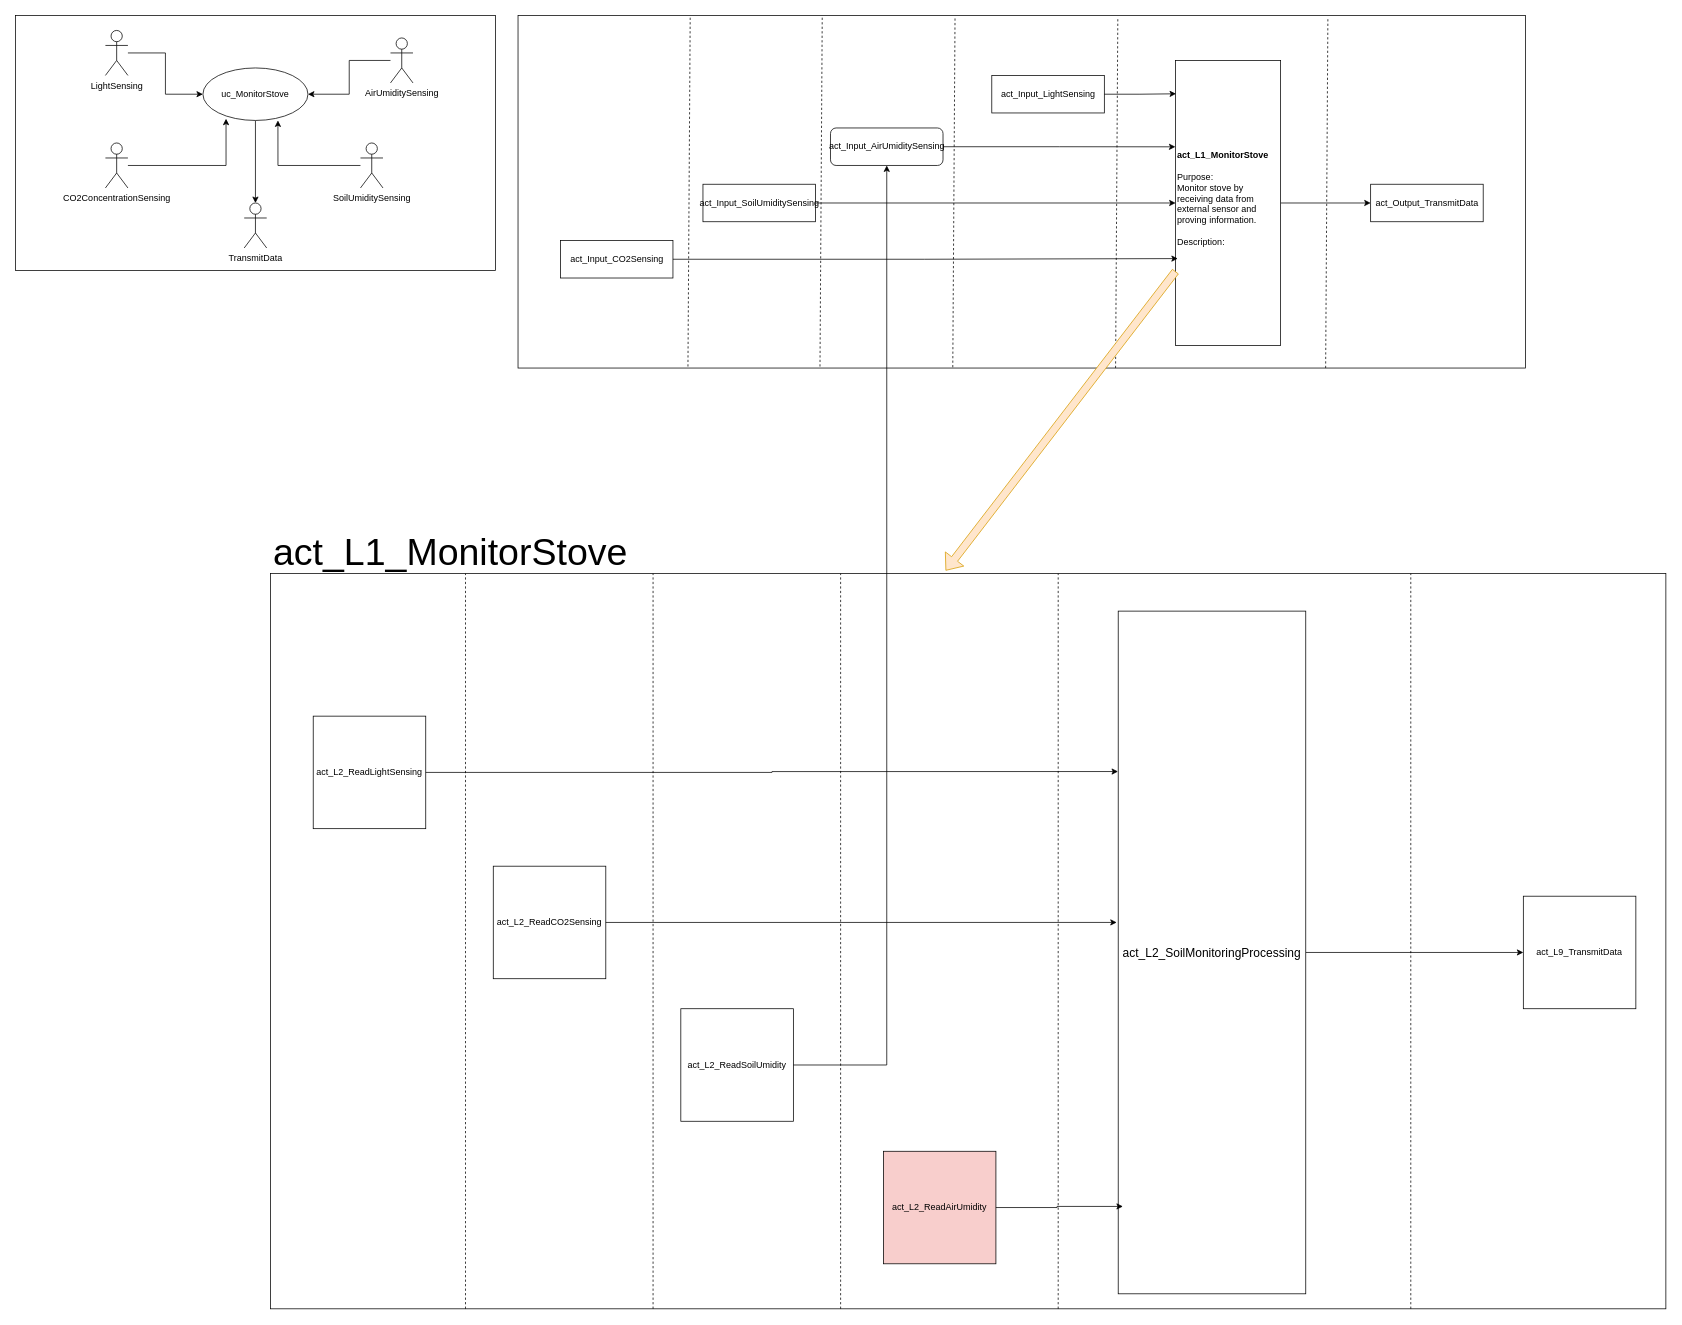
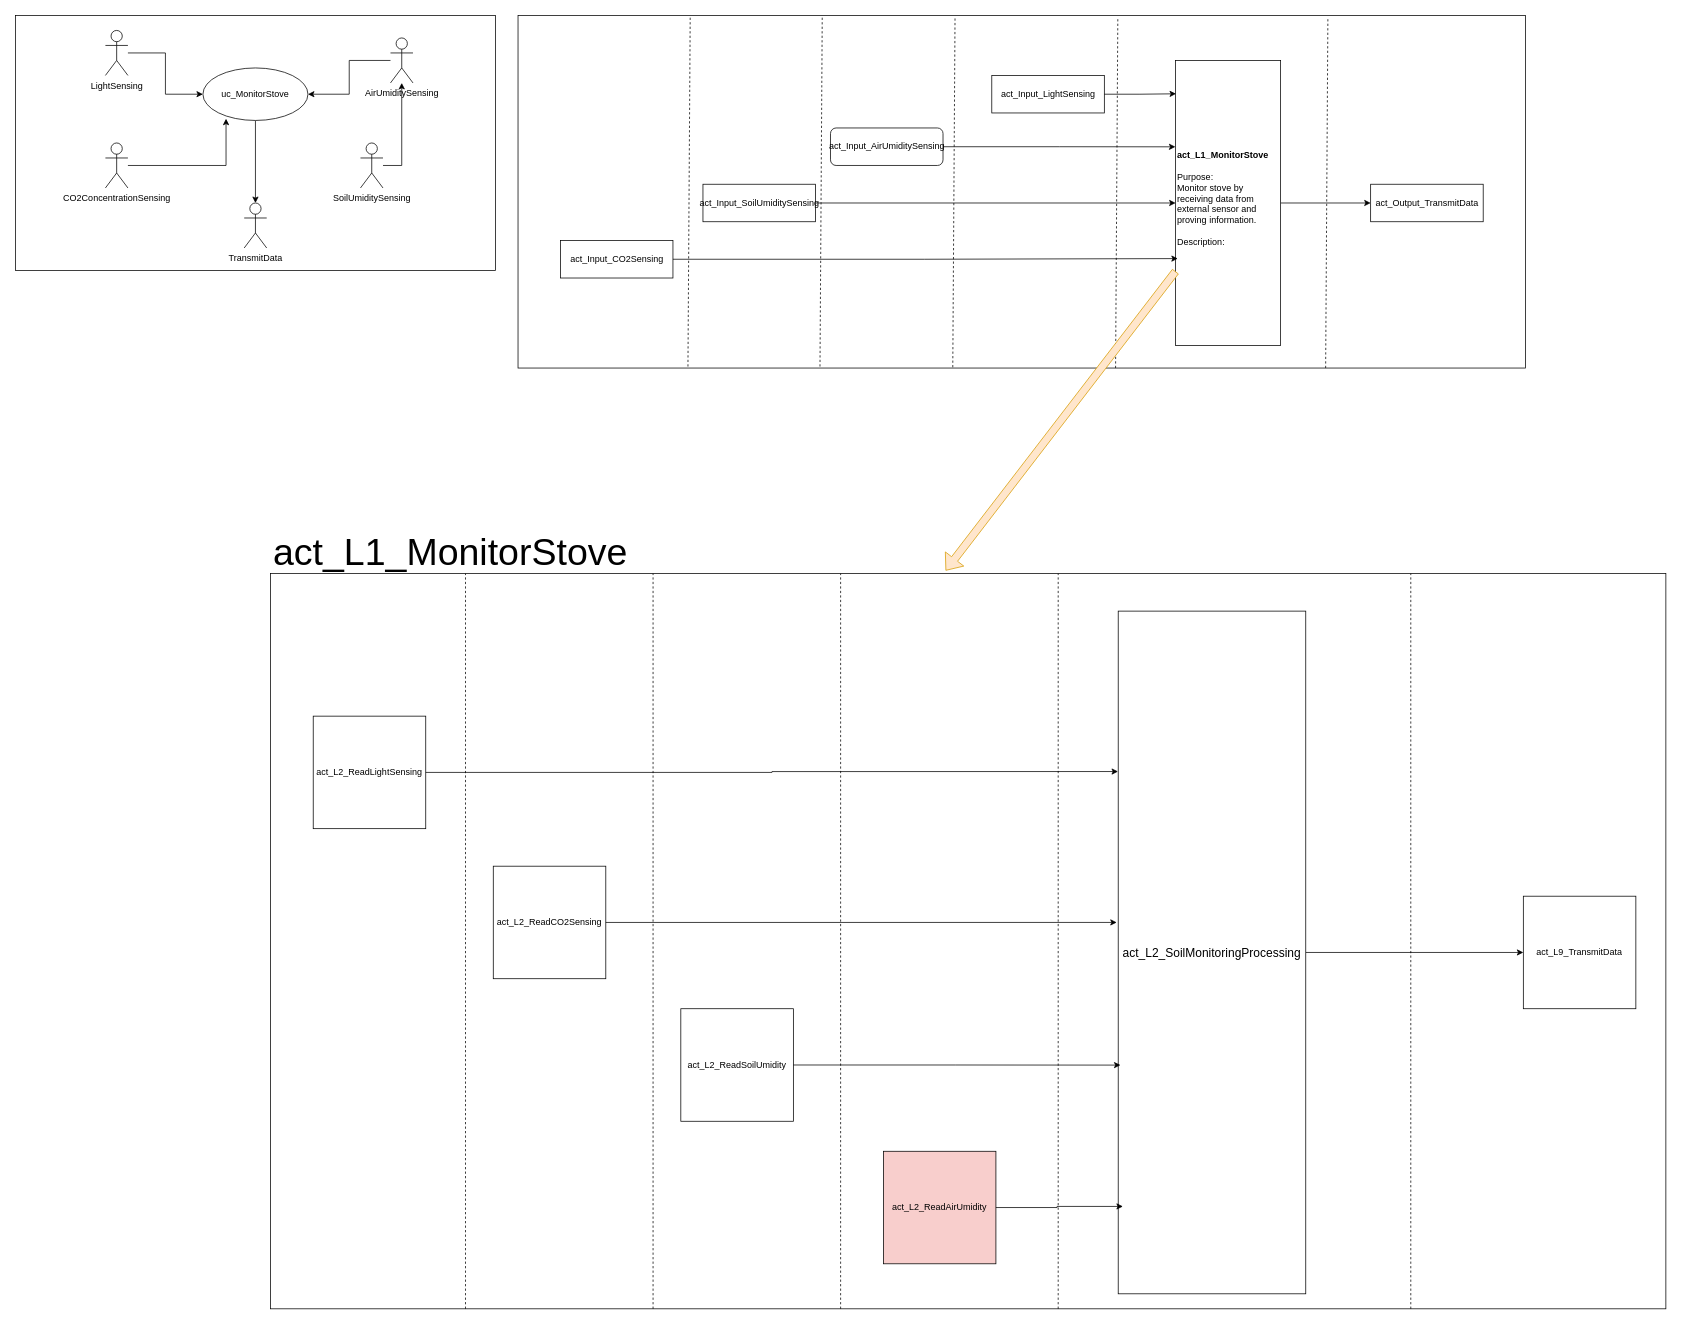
  <mxCell id="0" />
  <mxCell id="1" parent="0" />
  <mxCell id="2" value="" style="group" parent="1" vertex="1" connectable="0"><mxGeometry x="20" y="20" width="640" height="340" as="geometry" /></mxCell>
  <mxCell id="3" value="" style="rounded=0;whiteSpace=wrap;html=1;" parent="2" vertex="1"><mxGeometry width="640" height="340" as="geometry" /></mxCell>
  <mxCell id="4" value="" style="edgeStyle=orthogonalEdgeStyle;rounded=0;orthogonalLoop=1;jettySize=auto;html=1;" parent="2" source="5" target="14" edge="1"><mxGeometry relative="1" as="geometry" /></mxCell>
  <mxCell id="5" value="uc_MonitorStove" style="ellipse;whiteSpace=wrap;html=1;" parent="2" vertex="1"><mxGeometry x="250" y="70" width="140" height="70" as="geometry" /></mxCell>
  <mxCell id="6" value="" style="edgeStyle=orthogonalEdgeStyle;rounded=0;orthogonalLoop=1;jettySize=auto;html=1;" parent="2" source="7" target="5" edge="1"><mxGeometry relative="1" as="geometry" /></mxCell>
  <mxCell id="7" value="LightSensing" style="shape=umlActor;verticalLabelPosition=bottom;verticalAlign=top;html=1;" parent="2" vertex="1"><mxGeometry x="120" y="20" width="30" height="60" as="geometry" /></mxCell>
  <mxCell id="8" value="" style="edgeStyle=orthogonalEdgeStyle;rounded=0;orthogonalLoop=1;jettySize=auto;html=1;" parent="2" source="9" target="5" edge="1"><mxGeometry relative="1" as="geometry" /></mxCell>
  <mxCell id="9" value="AirUmiditySensing" style="shape=umlActor;verticalLabelPosition=bottom;verticalAlign=top;html=1;" parent="2" vertex="1"><mxGeometry x="500" y="30" width="30" height="60" as="geometry" /></mxCell>
  <mxCell id="10" style="edgeStyle=orthogonalEdgeStyle;rounded=0;orthogonalLoop=1;jettySize=auto;html=1;entryX=0.22;entryY=0.967;entryDx=0;entryDy=0;entryPerimeter=0;" parent="2" source="11" target="5" edge="1"><mxGeometry relative="1" as="geometry" /></mxCell>
  <mxCell id="11" value="CO2ConcentrationSensing" style="shape=umlActor;verticalLabelPosition=bottom;verticalAlign=top;html=1;" parent="2" vertex="1"><mxGeometry x="120" y="170" width="30" height="60" as="geometry" /></mxCell>
  <mxCell id="12" value="SoilUmiditySensing" style="shape=umlActor;verticalLabelPosition=bottom;verticalAlign=top;html=1;" parent="2" vertex="1"><mxGeometry x="460" y="170" width="30" height="60" as="geometry" /></mxCell>
- <mxCell id="13" style="edgeStyle=orthogonalEdgeStyle;rounded=0;orthogonalLoop=1;jettySize=auto;html=1;entryX=0.714;entryY=1;entryDx=0;entryDy=0;entryPerimeter=0;" parent="2" source="12" target="5" edge="1"><mxGeometry relative="1" as="geometry" /></mxCell>
+ <mxCell id="13" style="edgeStyle=orthogonalEdgeStyle;rounded=0;orthogonalLoop=1;jettySize=auto;html=1;" parent="2" source="12" target="9" edge="1"><mxGeometry relative="1" as="geometry" /></mxCell>
  <mxCell id="14" value="TransmitData" style="shape=umlActor;verticalLabelPosition=bottom;verticalAlign=top;html=1;" parent="2" vertex="1"><mxGeometry x="305" y="250" width="30" height="60" as="geometry" /></mxCell>
  <mxCell id="15" value="" style="group" parent="1" vertex="1" connectable="0"><mxGeometry x="690" y="20" width="1343" height="470" as="geometry" /></mxCell>
  <mxCell id="16" value="" style="rounded=0;whiteSpace=wrap;html=1;" parent="15" vertex="1"><mxGeometry width="1343" height="470" as="geometry" /></mxCell>
  <mxCell id="17" style="edgeStyle=orthogonalEdgeStyle;rounded=0;orthogonalLoop=1;jettySize=auto;html=1;exitX=1;exitY=0.5;exitDx=0;exitDy=0;entryX=0;entryY=0.5;entryDx=0;entryDy=0;" parent="15" source="18" target="27" edge="1"><mxGeometry relative="1" as="geometry" /></mxCell>
  <mxCell id="18" value="&lt;h4&gt;act_L1_MonitorStove&lt;br&gt;&lt;/h4&gt;&lt;div&gt;Purpose:&lt;/div&gt;&lt;div&gt;Monitor stove by receiving data from external sensor and proving information.&lt;/div&gt;&lt;div&gt;&lt;br&gt;&lt;/div&gt;&lt;div&gt;Description:&lt;/div&gt;&lt;div&gt;&lt;br&gt;&lt;/div&gt;&lt;div&gt;&lt;br&gt;&lt;/div&gt;" style="html=1;whiteSpace=wrap;align=left;rotation=0;" parent="15" vertex="1"><mxGeometry x="876.5" y="60" width="140" height="380" as="geometry" /></mxCell>
  <mxCell id="19" value="act_Input_AirUmiditySensing" style="html=1;whiteSpace=wrap;rounded=1;" parent="15" vertex="1"><mxGeometry x="416.5" y="150" width="150" height="50" as="geometry" /></mxCell>
  <mxCell id="20" value="act_Input_LightSensing" style="html=1;whiteSpace=wrap;" parent="15" vertex="1"><mxGeometry x="631.5" y="80" width="150" height="50" as="geometry" /></mxCell>
  <mxCell id="21" style="edgeStyle=orthogonalEdgeStyle;rounded=0;orthogonalLoop=1;jettySize=auto;html=1;exitX=1;exitY=0.5;exitDx=0;exitDy=0;entryX=0;entryY=0.5;entryDx=0;entryDy=0;" parent="15" source="22" target="18" edge="1"><mxGeometry relative="1" as="geometry" /></mxCell>
  <mxCell id="22" value="act_Input_SoilUmiditySensing" style="html=1;whiteSpace=wrap;" parent="15" vertex="1"><mxGeometry x="246.5" y="225" width="150" height="50" as="geometry" /></mxCell>
  <mxCell id="23" value="act_Input_CO2Sensing" style="html=1;whiteSpace=wrap;" parent="15" vertex="1"><mxGeometry x="56.5" y="300" width="150" height="50" as="geometry" /></mxCell>
  <mxCell id="24" style="edgeStyle=orthogonalEdgeStyle;rounded=0;orthogonalLoop=1;jettySize=auto;html=1;exitX=1;exitY=0.5;exitDx=0;exitDy=0;entryX=0.021;entryY=0.695;entryDx=0;entryDy=0;entryPerimeter=0;" parent="15" source="23" target="18" edge="1"><mxGeometry relative="1" as="geometry" /></mxCell>
  <mxCell id="25" style="edgeStyle=orthogonalEdgeStyle;rounded=0;orthogonalLoop=1;jettySize=auto;html=1;exitX=1;exitY=0.5;exitDx=0;exitDy=0;entryX=0.004;entryY=0.117;entryDx=0;entryDy=0;entryPerimeter=0;" parent="15" source="20" target="18" edge="1"><mxGeometry relative="1" as="geometry" /></mxCell>
  <mxCell id="26" style="edgeStyle=orthogonalEdgeStyle;rounded=0;orthogonalLoop=1;jettySize=auto;html=1;exitX=1;exitY=0.5;exitDx=0;exitDy=0;entryX=-0.002;entryY=0.303;entryDx=0;entryDy=0;entryPerimeter=0;" parent="15" source="19" target="18" edge="1"><mxGeometry relative="1" as="geometry" /></mxCell>
  <mxCell id="27" value="act_Output_TransmitData" style="html=1;whiteSpace=wrap;" parent="15" vertex="1"><mxGeometry x="1136.5" y="225" width="150" height="50" as="geometry" /></mxCell>
  <mxCell id="28" value="" style="endArrow=none;dashed=1;html=1;rounded=0;" parent="15" edge="1"><mxGeometry width="50" height="50" relative="1" as="geometry"><mxPoint x="226.5" y="468" as="sourcePoint" /><mxPoint x="229.5" as="targetPoint" /></mxGeometry></mxCell>
  <mxCell id="29" value="" style="endArrow=none;dashed=1;html=1;rounded=0;" parent="15" edge="1"><mxGeometry width="50" height="50" relative="1" as="geometry"><mxPoint x="402.5" y="468" as="sourcePoint" /><mxPoint x="405.5" as="targetPoint" /></mxGeometry></mxCell>
  <mxCell id="30" value="" style="endArrow=none;dashed=1;html=1;rounded=0;" parent="15" edge="1"><mxGeometry width="50" height="50" relative="1" as="geometry"><mxPoint x="579.5" y="469" as="sourcePoint" /><mxPoint x="582.5" y="1" as="targetPoint" /></mxGeometry></mxCell>
  <mxCell id="31" value="" style="endArrow=none;dashed=1;html=1;rounded=0;" parent="15" edge="1"><mxGeometry width="50" height="50" relative="1" as="geometry"><mxPoint x="796.5" y="470" as="sourcePoint" /><mxPoint x="799.5" y="2" as="targetPoint" /></mxGeometry></mxCell>
  <mxCell id="32" value="" style="endArrow=none;dashed=1;html=1;rounded=0;" parent="15" edge="1"><mxGeometry width="50" height="50" relative="1" as="geometry"><mxPoint x="1076.5" y="470" as="sourcePoint" /><mxPoint x="1079.5" y="2" as="targetPoint" /></mxGeometry></mxCell>
  <mxCell id="33" value="" style="group" parent="1" vertex="1" connectable="0"><mxGeometry x="360" y="764" width="1860" height="980" as="geometry" /></mxCell>
  <mxCell id="34" value="" style="rounded=0;whiteSpace=wrap;html=1;" parent="33" vertex="1"><mxGeometry width="1860" height="980" as="geometry" /></mxCell>
  <mxCell id="35" value="act_L2_ReadLightSensing" style="html=1;whiteSpace=wrap;" parent="33" vertex="1"><mxGeometry x="57" y="190" width="150" height="150" as="geometry" /></mxCell>
  <mxCell id="36" value="act_L2_ReadCO2Sensing" style="html=1;whiteSpace=wrap;" parent="33" vertex="1"><mxGeometry x="297" y="390" width="150" height="150" as="geometry" /></mxCell>
  <mxCell id="37" value="act_L2_ReadSoilUmidity" style="html=1;whiteSpace=wrap;" parent="33" vertex="1"><mxGeometry x="547" y="580" width="150" height="150" as="geometry" /></mxCell>
  <mxCell id="38" value="act_L2_ReadAirUmidity" style="html=1;whiteSpace=wrap;fillColor=#f8cecc;" parent="33" vertex="1"><mxGeometry x="817" y="770" width="150" height="150" as="geometry" /></mxCell>
  <mxCell id="39" style="edgeStyle=orthogonalEdgeStyle;rounded=0;orthogonalLoop=1;jettySize=auto;html=1;exitX=1;exitY=0.5;exitDx=0;exitDy=0;entryX=0;entryY=0.5;entryDx=0;entryDy=0;" parent="33" source="40" target="41" edge="1"><mxGeometry relative="1" as="geometry" /></mxCell>
  <mxCell id="40" value="&lt;font style=&quot;font-size: 16px;&quot;&gt;act_L2_SoilMonitoringProcessing&lt;/font&gt;" style="html=1;whiteSpace=wrap;" parent="33" vertex="1"><mxGeometry x="1130" y="50" width="250" height="910" as="geometry" /></mxCell>
  <mxCell id="41" value="act_L9_TransmitData" style="html=1;whiteSpace=wrap;" parent="33" vertex="1"><mxGeometry x="1670" y="430" width="150" height="150" as="geometry" /></mxCell>
  <mxCell id="42" style="edgeStyle=orthogonalEdgeStyle;rounded=0;orthogonalLoop=1;jettySize=auto;html=1;exitX=1;exitY=0.5;exitDx=0;exitDy=0;entryX=-0.001;entryY=0.235;entryDx=0;entryDy=0;entryPerimeter=0;" parent="33" source="35" target="40" edge="1"><mxGeometry relative="1" as="geometry" /></mxCell>
  <mxCell id="43" style="edgeStyle=orthogonalEdgeStyle;rounded=0;orthogonalLoop=1;jettySize=auto;html=1;exitX=1;exitY=0.5;exitDx=0;exitDy=0;entryX=-0.008;entryY=0.456;entryDx=0;entryDy=0;entryPerimeter=0;" parent="33" source="36" target="40" edge="1"><mxGeometry relative="1" as="geometry" /></mxCell>
- <mxCell id="44" style="edgeStyle=orthogonalEdgeStyle;rounded=0;orthogonalLoop=1;jettySize=auto;html=1;exitX=1;exitY=0.5;exitDx=0;exitDy=0;" parent="33" source="37" target="19" edge="1"><mxGeometry relative="1" as="geometry" /></mxCell>
+ <mxCell id="44" style="edgeStyle=orthogonalEdgeStyle;rounded=0;orthogonalLoop=1;jettySize=auto;html=1;exitX=1;exitY=0.5;exitDx=0;exitDy=0;entryX=0.012;entryY=0.665;entryDx=0;entryDy=0;entryPerimeter=0;" parent="33" source="37" target="40" edge="1"><mxGeometry relative="1" as="geometry" /></mxCell>
  <mxCell id="45" style="edgeStyle=orthogonalEdgeStyle;rounded=0;orthogonalLoop=1;jettySize=auto;html=1;exitX=1;exitY=0.5;exitDx=0;exitDy=0;entryX=0.025;entryY=0.872;entryDx=0;entryDy=0;entryPerimeter=0;" parent="33" source="38" target="40" edge="1"><mxGeometry relative="1" as="geometry" /></mxCell>
  <mxCell id="46" value="" style="endArrow=none;dashed=1;html=1;rounded=0;" parent="33" edge="1"><mxGeometry width="50" height="50" relative="1" as="geometry"><mxPoint x="260" y="980" as="sourcePoint" /><mxPoint x="260" as="targetPoint" /></mxGeometry></mxCell>
  <mxCell id="47" value="" style="endArrow=none;dashed=1;html=1;rounded=0;" parent="33" edge="1"><mxGeometry width="50" height="50" relative="1" as="geometry"><mxPoint x="510" y="980" as="sourcePoint" /><mxPoint x="510" as="targetPoint" /></mxGeometry></mxCell>
  <mxCell id="48" value="" style="endArrow=none;dashed=1;html=1;rounded=0;" parent="33" edge="1"><mxGeometry width="50" height="50" relative="1" as="geometry"><mxPoint x="760" y="980" as="sourcePoint" /><mxPoint x="760" as="targetPoint" /></mxGeometry></mxCell>
  <mxCell id="49" value="" style="endArrow=none;dashed=1;html=1;rounded=0;" parent="33" edge="1"><mxGeometry width="50" height="50" relative="1" as="geometry"><mxPoint x="1050" y="980" as="sourcePoint" /><mxPoint x="1050" as="targetPoint" /></mxGeometry></mxCell>
  <mxCell id="50" value="" style="endArrow=none;dashed=1;html=1;rounded=0;" parent="33" edge="1"><mxGeometry width="50" height="50" relative="1" as="geometry"><mxPoint x="1520" y="980" as="sourcePoint" /><mxPoint x="1520" as="targetPoint" /></mxGeometry></mxCell>
  <mxCell id="51" value="&lt;font style=&quot;font-size: 50px;&quot;&gt;act_L1_MonitorStove&lt;/font&gt;" style="text;html=1;align=center;verticalAlign=middle;whiteSpace=wrap;rounded=0;" parent="1" vertex="1"><mxGeometry x="570" y="720" width="60" height="30" as="geometry" /></mxCell>
  <mxCell id="52" value="" style="shape=flexArrow;endArrow=classic;html=1;rounded=0;fillColor=#ffe6cc;strokeColor=#d79b00;" parent="1" source="18" edge="1"><mxGeometry width="50" height="50" relative="1" as="geometry"><mxPoint x="1580" y="580" as="sourcePoint" /><mxPoint x="1260" y="760" as="targetPoint" /></mxGeometry></mxCell>
